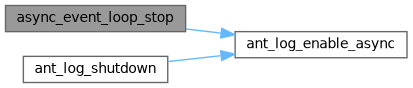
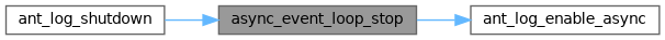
  digraph {
    rankdir=RL
    node [color=grey40 fillcolor=white fontname=Helvetica fontsize=10 shape=box style=filled]
    edge [color=steelblue1 dir=back fontname=Helvetica fontsize=10 labelfontname=Helvetica labelfontsize=10 style=solid]
    n1 [color=gray40 fillcolor=grey60 fontcolor=black height=0.2 label=async_event_loop_stop width=0.4]
    n2 [height=0.2 label=ant_log_shutdown width=0.4]
    n3 [height=0.2 label=ant_log_enable_async width=0.4]
-   n3 -> n2
+   n1 -> n2
    n3 -> n1
  }
